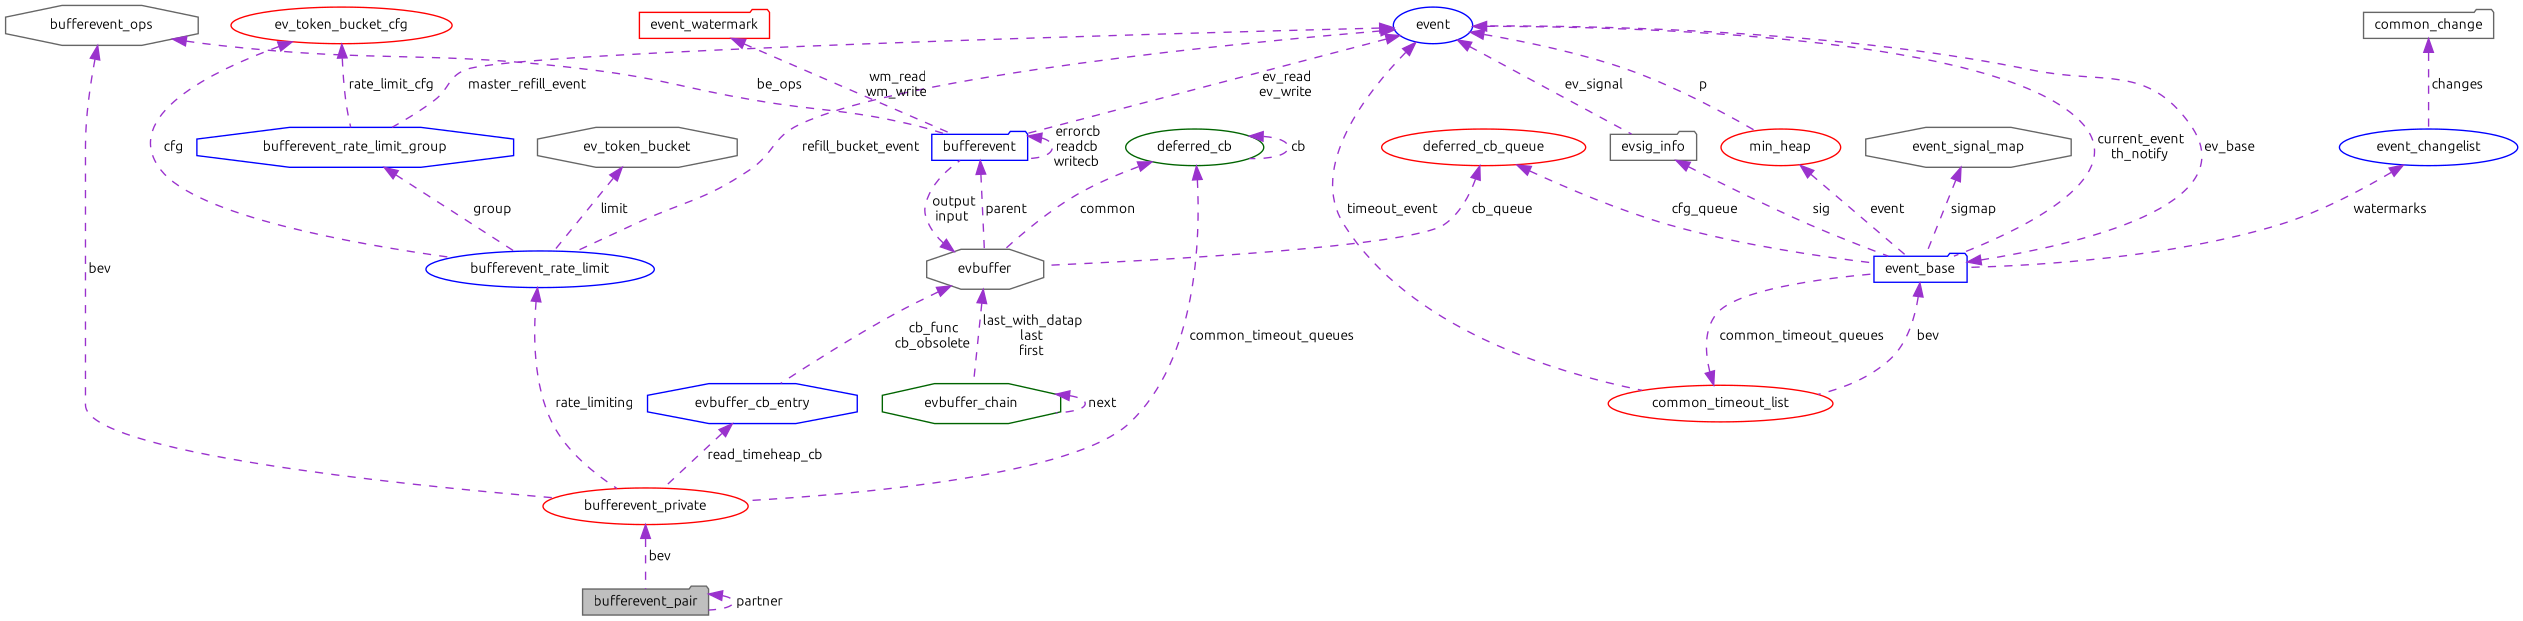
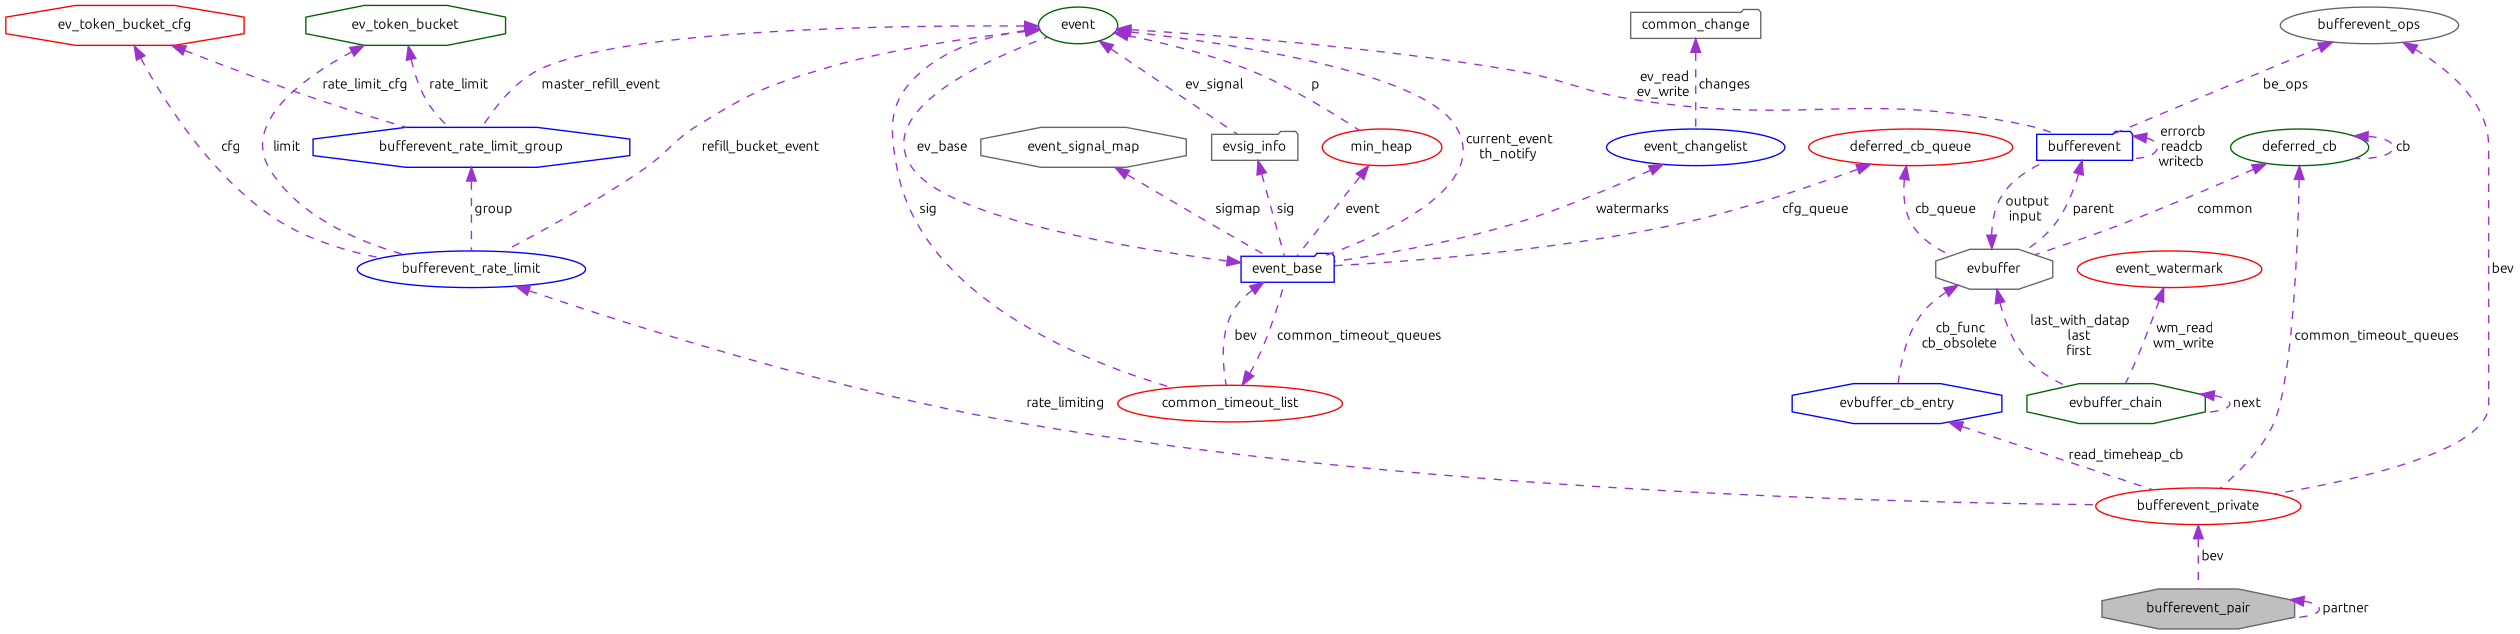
  digraph {
    fontname=Ubuntu
    node [color=blue fillcolor=white fontname=Ubuntu fontsize=10 shape=ellipse style=filled]
    edge [color=darkorchid3 dir=back fontname=Ubuntu fontsize=10 labelfontname=Helvetica labelfontsize=10 style=dashed]
-   n1 [color=gray40 fillcolor=grey75 fontcolor=black height=0.2 label=bufferevent_pair shape=folder width=0.4]
+   n1 [color=gray40 fillcolor=grey75 fontcolor=black height=0.2 label=bufferevent_pair shape=octagon width=0.4]
    n2 [color=red height=0.2 label=bufferevent_private width=0.4]
    n3 [height=0.2 label=bufferevent_rate_limit width=0.4]
    n4 [height=0.2 label=bufferevent_rate_limit_group shape=octagon width=0.4]
-   n5 [height=0.2 label=event width=0.4]
+   n5 [color=darkgreen height=0.2 label=event width=0.4]
    n6 [height=0.2 label=event_base shape=folder width=0.4]
    n7 [color=gray40 height=0.2 label=evsig_info shape=folder width=0.4]
    n8 [color=red height=0.2 label=min_heap width=0.4]
    n9 [color=red height=0.2 label=common_timeout_list width=0.4]
    n10 [height=0.2 label=bufferevent shape=folder width=0.4]
    n11 [color=gray40 height=0.2 label=evbuffer shape=octagon width=0.4]
    n12 [color=red height=0.2 label=deferred_cb_queue width=0.4]
    n13 [height=0.2 label=evbuffer_cb_entry shape=octagon width=0.4]
    n14 [color=darkgreen height=0.2 label=evbuffer_chain shape=octagon width=0.4]
    n15 [color=gray40 height=0.2 label=event_signal_map shape=octagon width=0.4]
    n16 [height=0.2 label=event_changelist width=0.4]
    n17 [color=gray40 height=0.2 label=common_change shape=folder width=0.4]
-   n18 [color=red height=0.2 label=ev_token_bucket_cfg width=0.4]
-   n19 [color=gray40 height=0.2 label=ev_token_bucket shape=octagon width=0.4]
-   n20 [color=red height=0.2 label=event_watermark shape=folder width=0.4]
-   n21 [color=gray40 height=0.2 label=bufferevent_ops shape=octagon width=0.4]
+   n18 [color=red height=0.2 label=ev_token_bucket_cfg shape=octagon width=0.4]
+   n19 [color=darkgreen height=0.2 label=ev_token_bucket shape=octagon width=0.4]
+   n20 [color=red height=0.2 label=event_watermark width=0.4]
+   n21 [color=gray40 height=0.2 label=bufferevent_ops width=0.4]
    n22 [color=darkgreen height=0.2 label=deferred_cb width=0.4]
    n1 -> n1 [label=" partner"]
    n2 -> n1 [label=" bev"]
    n3 -> n2 [label=" rate_limiting"]
    n4 -> n3 [label=" group"]
    n5 -> n3 [label=" refill_bucket_event"]
    n5 -> n4 [label=" master_refill_event"]
    n5 -> n6 [label=" current_event\nth_notify"]
    n5 -> n7 [label=" ev_signal"]
    n5 -> n8 [label=" p"]
-   n5 -> n9 [label=" timeout_event"]
+   n5 -> n9 [label=" sig"]
    n5 -> n10 [label=" ev_read\nev_write"]
    n6 -> n5 [label=" ev_base"]
    n6 -> n9 [label=" bev"]
    n7 -> n6 [label=" sig"]
    n8 -> n6 [label=" event"]
    n9 -> n6 [label=" common_timeout_queues"]
    n10 -> n10 [label=" errorcb\nreadcb\nwritecb"]
    n10 -> n11 [label=" parent"]
    n11 -> n10 [label=" output\ninput"]
    n11 -> n13 [label=" cb_func\ncb_obsolete"]
    n11 -> n14 [label=" last_with_datap\nlast\nfirst"]
    n12 -> n6 [label=" cfg_queue"]
    n12 -> n11 [label=" cb_queue"]
    n13 -> n2 [label=" read_timeheap_cb"]
    n14 -> n14 [label=" next"]
    n15 -> n6 [label=" sigmap"]
    n16 -> n6 [label=" watermarks"]
    n17 -> n16 [label=" changes"]
    n18 -> n3 [label=" cfg"]
    n18 -> n4 [label=" rate_limit_cfg"]
    n19 -> n3 [label=" limit"]
-   n20 -> n10 [label=" wm_read\nwm_write"]
+   n19 -> n4 [label=" rate_limit"]
+   n20 -> n14 [label=" wm_read\nwm_write"]
    n21 -> n2 [label=" bev"]
    n21 -> n10 [label=" be_ops"]
    n22 -> n2 [label=" common_timeout_queues"]
    n22 -> n11 [label=" common"]
    n22 -> n22 [label=" cb"]
  }
